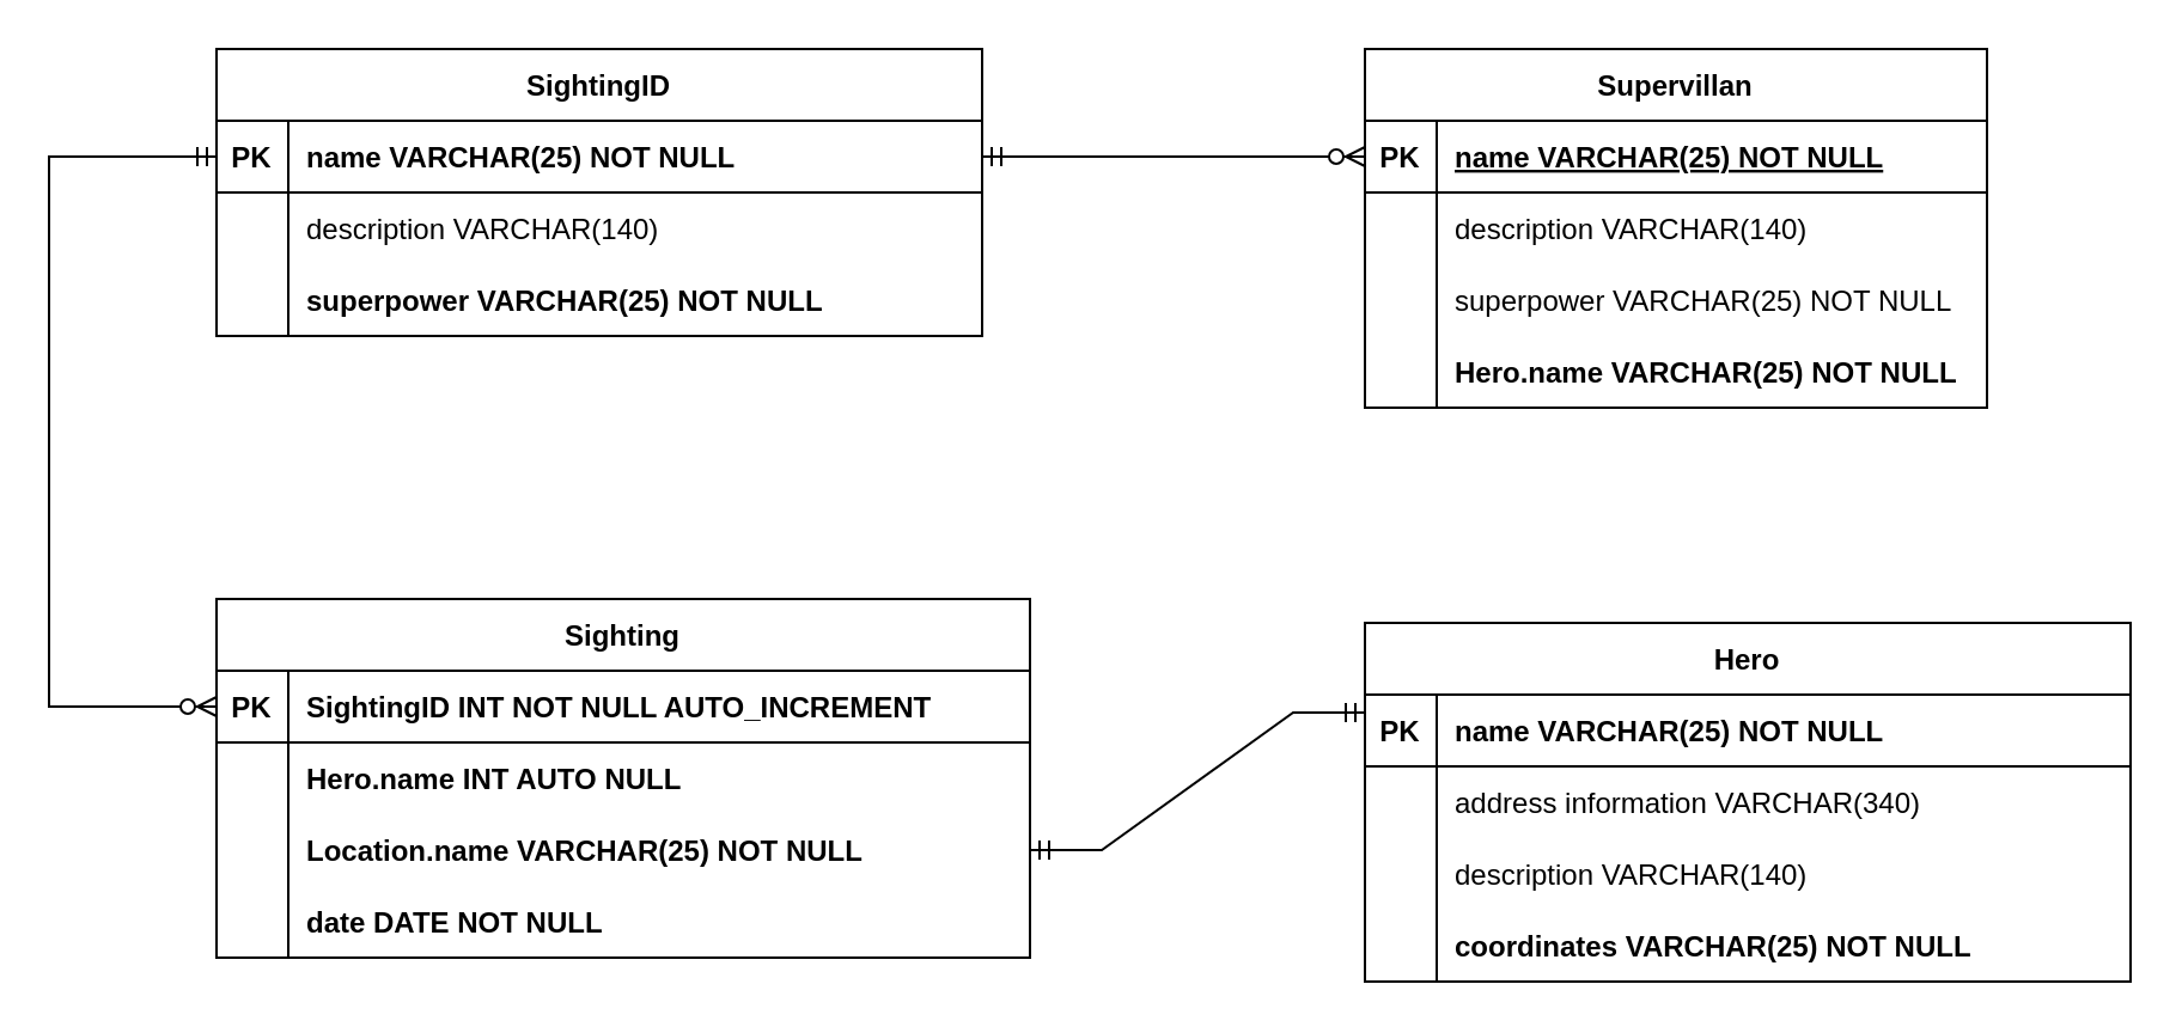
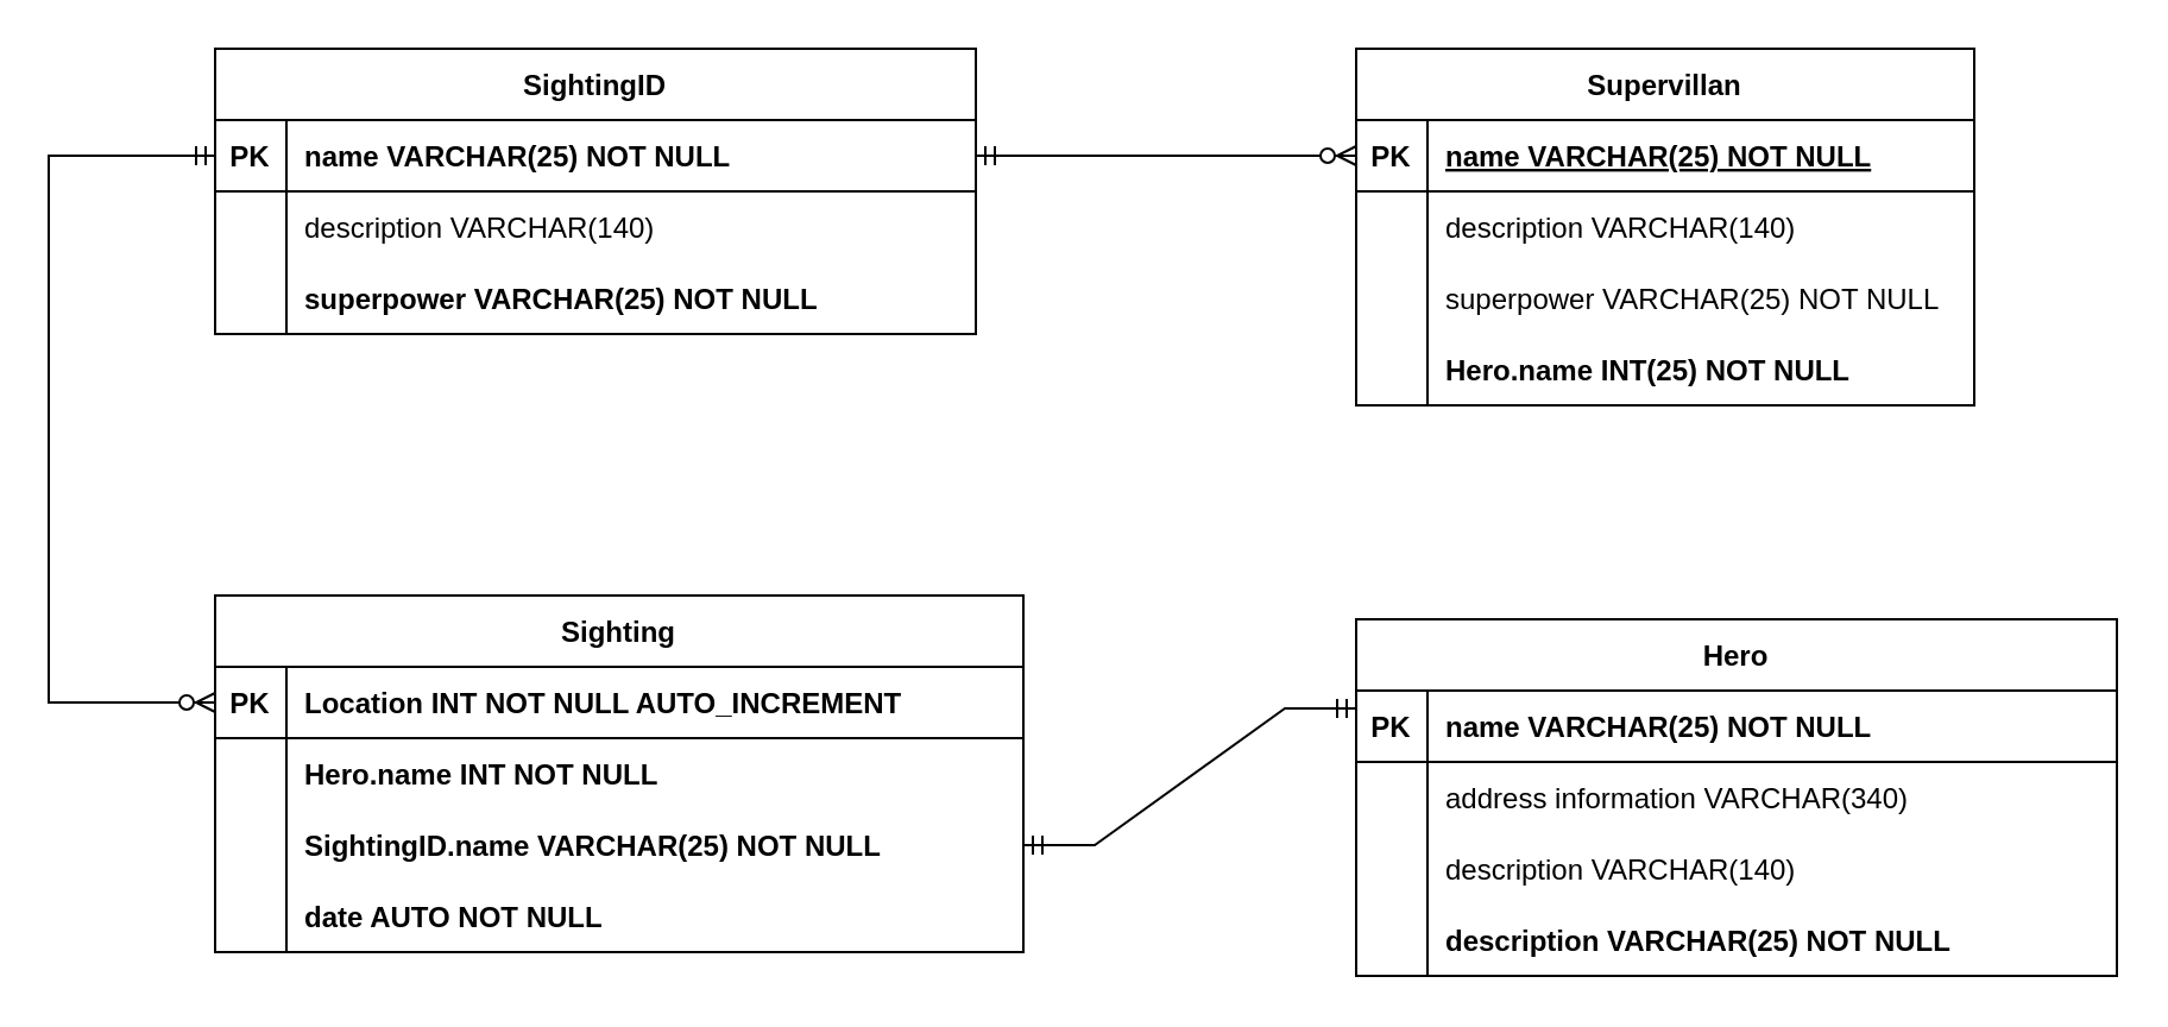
  <mxCell id="0" />
  <mxCell id="1" parent="0" />
  <mxCell id="2" value="SightingID" style="shape=table;startSize=30;container=1;collapsible=1;childLayout=tableLayout;fixedRows=1;rowLines=0;fontStyle=1;align=center;resizeLast=1;" vertex="1" parent="1"><mxGeometry x="90" y="20" width="320" height="120" as="geometry"><mxRectangle x="110" y="330" width="80" height="30" as="alternateBounds" /></mxGeometry></mxCell>
  <mxCell id="3" value="" style="shape=tableRow;horizontal=0;startSize=0;swimlaneHead=0;swimlaneBody=0;fillColor=none;collapsible=0;dropTarget=0;points=[[0,0.5],[1,0.5]];portConstraint=eastwest;top=0;left=0;right=0;bottom=1;" vertex="1" parent="2"><mxGeometry y="30" width="320" height="30" as="geometry" /></mxCell>
  <mxCell id="4" value="PK" style="shape=partialRectangle;connectable=0;fillColor=none;top=0;left=0;bottom=0;right=0;fontStyle=1;overflow=hidden;" vertex="1" parent="3"><mxGeometry width="30" height="30" as="geometry"><mxRectangle width="30" height="30" as="alternateBounds" /></mxGeometry></mxCell>
  <mxCell id="5" value="name VARCHAR(25) NOT NULL" style="shape=partialRectangle;connectable=0;fillColor=none;top=0;left=0;bottom=0;right=0;align=left;spacingLeft=6;fontStyle=1;overflow=hidden;" vertex="1" parent="3"><mxGeometry x="30" width="290" height="30" as="geometry"><mxRectangle width="290" height="30" as="alternateBounds" /></mxGeometry></mxCell>
  <mxCell id="6" value="" style="shape=tableRow;horizontal=0;startSize=0;swimlaneHead=0;swimlaneBody=0;fillColor=none;collapsible=0;dropTarget=0;points=[[0,0.5],[1,0.5]];portConstraint=eastwest;top=0;left=0;right=0;bottom=0;" vertex="1" parent="2"><mxGeometry y="60" width="320" height="30" as="geometry" /></mxCell>
  <mxCell id="7" value="" style="shape=partialRectangle;connectable=0;fillColor=none;top=0;left=0;bottom=0;right=0;editable=1;overflow=hidden;" vertex="1" parent="6"><mxGeometry width="30" height="30" as="geometry"><mxRectangle width="30" height="30" as="alternateBounds" /></mxGeometry></mxCell>
  <mxCell id="8" value="description VARCHAR(140) " style="shape=partialRectangle;connectable=0;fillColor=none;top=0;left=0;bottom=0;right=0;align=left;spacingLeft=6;overflow=hidden;fontStyle=0" vertex="1" parent="6"><mxGeometry x="30" width="290" height="30" as="geometry"><mxRectangle width="290" height="30" as="alternateBounds" /></mxGeometry></mxCell>
  <mxCell id="9" value="" style="shape=tableRow;horizontal=0;startSize=0;swimlaneHead=0;swimlaneBody=0;fillColor=none;collapsible=0;dropTarget=0;points=[[0,0.5],[1,0.5]];portConstraint=eastwest;top=0;left=0;right=0;bottom=0;" vertex="1" parent="2"><mxGeometry y="90" width="320" height="30" as="geometry" /></mxCell>
  <mxCell id="10" value="" style="shape=partialRectangle;connectable=0;fillColor=none;top=0;left=0;bottom=0;right=0;editable=1;overflow=hidden;" vertex="1" parent="9"><mxGeometry width="30" height="30" as="geometry"><mxRectangle width="30" height="30" as="alternateBounds" /></mxGeometry></mxCell>
  <mxCell id="11" value="superpower VARCHAR(25) NOT NULL" style="shape=partialRectangle;connectable=0;fillColor=none;top=0;left=0;bottom=0;right=0;align=left;spacingLeft=6;overflow=hidden;fontStyle=1" vertex="1" parent="9"><mxGeometry x="30" width="290" height="30" as="geometry"><mxRectangle width="290" height="30" as="alternateBounds" /></mxGeometry></mxCell>
  <mxCell id="12" value="Hero" style="shape=table;startSize=30;container=1;collapsible=1;childLayout=tableLayout;fixedRows=1;rowLines=0;fontStyle=1;align=center;resizeLast=1;" vertex="1" parent="1"><mxGeometry x="570" y="260" width="320" height="150" as="geometry" /></mxCell>
  <mxCell id="13" value="" style="shape=tableRow;horizontal=0;startSize=0;swimlaneHead=0;swimlaneBody=0;fillColor=none;collapsible=0;dropTarget=0;points=[[0,0.5],[1,0.5]];portConstraint=eastwest;top=0;left=0;right=0;bottom=1;" vertex="1" parent="12"><mxGeometry y="30" width="320" height="30" as="geometry" /></mxCell>
  <mxCell id="14" value="PK" style="shape=partialRectangle;connectable=0;fillColor=none;top=0;left=0;bottom=0;right=0;fontStyle=1;overflow=hidden;" vertex="1" parent="13"><mxGeometry width="30" height="30" as="geometry"><mxRectangle width="30" height="30" as="alternateBounds" /></mxGeometry></mxCell>
  <mxCell id="15" value="name VARCHAR(25) NOT NULL" style="shape=partialRectangle;connectable=0;fillColor=none;top=0;left=0;bottom=0;right=0;align=left;spacingLeft=6;fontStyle=1;overflow=hidden;" vertex="1" parent="13"><mxGeometry x="30" width="290" height="30" as="geometry"><mxRectangle width="290" height="30" as="alternateBounds" /></mxGeometry></mxCell>
  <mxCell id="16" value="" style="shape=tableRow;horizontal=0;startSize=0;swimlaneHead=0;swimlaneBody=0;fillColor=none;collapsible=0;dropTarget=0;points=[[0,0.5],[1,0.5]];portConstraint=eastwest;top=0;left=0;right=0;bottom=0;" vertex="1" parent="12"><mxGeometry y="60" width="320" height="30" as="geometry" /></mxCell>
  <mxCell id="17" value="" style="shape=partialRectangle;connectable=0;fillColor=none;top=0;left=0;bottom=0;right=0;editable=1;overflow=hidden;" vertex="1" parent="16"><mxGeometry width="30" height="30" as="geometry"><mxRectangle width="30" height="30" as="alternateBounds" /></mxGeometry></mxCell>
  <mxCell id="18" value="address information VARCHAR(340)" style="shape=partialRectangle;connectable=0;fillColor=none;top=0;left=0;bottom=0;right=0;align=left;spacingLeft=6;overflow=hidden;" vertex="1" parent="16"><mxGeometry x="30" width="290" height="30" as="geometry"><mxRectangle width="290" height="30" as="alternateBounds" /></mxGeometry></mxCell>
  <mxCell id="19" value="" style="shape=tableRow;horizontal=0;startSize=0;swimlaneHead=0;swimlaneBody=0;fillColor=none;collapsible=0;dropTarget=0;points=[[0,0.5],[1,0.5]];portConstraint=eastwest;top=0;left=0;right=0;bottom=0;" vertex="1" parent="12"><mxGeometry y="90" width="320" height="30" as="geometry" /></mxCell>
  <mxCell id="20" value="" style="shape=partialRectangle;connectable=0;fillColor=none;top=0;left=0;bottom=0;right=0;editable=1;overflow=hidden;" vertex="1" parent="19"><mxGeometry width="30" height="30" as="geometry"><mxRectangle width="30" height="30" as="alternateBounds" /></mxGeometry></mxCell>
  <mxCell id="21" value="description VARCHAR(140) " style="shape=partialRectangle;connectable=0;fillColor=none;top=0;left=0;bottom=0;right=0;align=left;spacingLeft=6;overflow=hidden;" vertex="1" parent="19"><mxGeometry x="30" width="290" height="30" as="geometry"><mxRectangle width="290" height="30" as="alternateBounds" /></mxGeometry></mxCell>
  <mxCell id="22" value="" style="shape=tableRow;horizontal=0;startSize=0;swimlaneHead=0;swimlaneBody=0;fillColor=none;collapsible=0;dropTarget=0;points=[[0,0.5],[1,0.5]];portConstraint=eastwest;top=0;left=0;right=0;bottom=0;" vertex="1" parent="12"><mxGeometry y="120" width="320" height="30" as="geometry" /></mxCell>
  <mxCell id="23" value="" style="shape=partialRectangle;connectable=0;fillColor=none;top=0;left=0;bottom=0;right=0;editable=1;overflow=hidden;" vertex="1" parent="22"><mxGeometry width="30" height="30" as="geometry"><mxRectangle width="30" height="30" as="alternateBounds" /></mxGeometry></mxCell>
- <mxCell id="24" value="coordinates VARCHAR(25) NOT NULL" style="shape=partialRectangle;connectable=0;fillColor=none;top=0;left=0;bottom=0;right=0;align=left;spacingLeft=6;overflow=hidden;fontStyle=1" vertex="1" parent="22"><mxGeometry x="30" width="290" height="30" as="geometry"><mxRectangle width="290" height="30" as="alternateBounds" /></mxGeometry></mxCell>
+ <mxCell id="24" value="description VARCHAR(25) NOT NULL" style="shape=partialRectangle;connectable=0;fillColor=none;top=0;left=0;bottom=0;right=0;align=left;spacingLeft=6;overflow=hidden;fontStyle=1" vertex="1" parent="22"><mxGeometry x="30" width="290" height="30" as="geometry"><mxRectangle width="290" height="30" as="alternateBounds" /></mxGeometry></mxCell>
  <mxCell id="25" value="Sighting" style="shape=table;startSize=30;container=1;collapsible=1;childLayout=tableLayout;fixedRows=1;rowLines=0;fontStyle=1;align=center;resizeLast=1;" vertex="1" parent="1"><mxGeometry x="90" y="250" width="340" height="150" as="geometry"><mxRectangle x="810" y="320" width="90" height="30" as="alternateBounds" /></mxGeometry></mxCell>
  <mxCell id="26" value="" style="shape=tableRow;horizontal=0;startSize=0;swimlaneHead=0;swimlaneBody=0;fillColor=none;collapsible=0;dropTarget=0;points=[[0,0.5],[1,0.5]];portConstraint=eastwest;top=0;left=0;right=0;bottom=1;" vertex="1" parent="25"><mxGeometry y="30" width="340" height="30" as="geometry" /></mxCell>
  <mxCell id="27" value="PK" style="shape=partialRectangle;connectable=0;fillColor=none;top=0;left=0;bottom=0;right=0;fontStyle=1;overflow=hidden;" vertex="1" parent="26"><mxGeometry width="30" height="30" as="geometry"><mxRectangle width="30" height="30" as="alternateBounds" /></mxGeometry></mxCell>
- <mxCell id="28" value="SightingID INT NOT NULL AUTO_INCREMENT" style="shape=partialRectangle;connectable=0;fillColor=none;top=0;left=0;bottom=0;right=0;align=left;spacingLeft=6;fontStyle=1;overflow=hidden;" vertex="1" parent="26"><mxGeometry x="30" width="310" height="30" as="geometry"><mxRectangle width="310" height="30" as="alternateBounds" /></mxGeometry></mxCell>
+ <mxCell id="28" value="Location INT NOT NULL AUTO_INCREMENT" style="shape=partialRectangle;connectable=0;fillColor=none;top=0;left=0;bottom=0;right=0;align=left;spacingLeft=6;fontStyle=1;overflow=hidden;" vertex="1" parent="26"><mxGeometry x="30" width="310" height="30" as="geometry"><mxRectangle width="310" height="30" as="alternateBounds" /></mxGeometry></mxCell>
  <mxCell id="29" value="" style="shape=tableRow;horizontal=0;startSize=0;swimlaneHead=0;swimlaneBody=0;fillColor=none;collapsible=0;dropTarget=0;points=[[0,0.5],[1,0.5]];portConstraint=eastwest;top=0;left=0;right=0;bottom=0;" vertex="1" parent="25"><mxGeometry y="60" width="340" height="30" as="geometry" /></mxCell>
  <mxCell id="30" value="" style="shape=partialRectangle;connectable=0;fillColor=none;top=0;left=0;bottom=0;right=0;editable=1;overflow=hidden;" vertex="1" parent="29"><mxGeometry width="30" height="30" as="geometry"><mxRectangle width="30" height="30" as="alternateBounds" /></mxGeometry></mxCell>
- <mxCell id="31" value="Hero.name INT AUTO NULL " style="shape=partialRectangle;connectable=0;fillColor=none;top=0;left=0;bottom=0;right=0;align=left;spacingLeft=6;overflow=hidden;fontStyle=1" vertex="1" parent="29"><mxGeometry x="30" width="310" height="30" as="geometry"><mxRectangle width="310" height="30" as="alternateBounds" /></mxGeometry></mxCell>
+ <mxCell id="31" value="Hero.name INT NOT NULL " style="shape=partialRectangle;connectable=0;fillColor=none;top=0;left=0;bottom=0;right=0;align=left;spacingLeft=6;overflow=hidden;fontStyle=1" vertex="1" parent="29"><mxGeometry x="30" width="310" height="30" as="geometry"><mxRectangle width="310" height="30" as="alternateBounds" /></mxGeometry></mxCell>
  <mxCell id="32" value="" style="shape=tableRow;horizontal=0;startSize=0;swimlaneHead=0;swimlaneBody=0;fillColor=none;collapsible=0;dropTarget=0;points=[[0,0.5],[1,0.5]];portConstraint=eastwest;top=0;left=0;right=0;bottom=0;" vertex="1" parent="25"><mxGeometry y="90" width="340" height="30" as="geometry" /></mxCell>
  <mxCell id="33" value="" style="shape=partialRectangle;connectable=0;fillColor=none;top=0;left=0;bottom=0;right=0;editable=1;overflow=hidden;" vertex="1" parent="32"><mxGeometry width="30" height="30" as="geometry"><mxRectangle width="30" height="30" as="alternateBounds" /></mxGeometry></mxCell>
- <mxCell id="34" value="Location.name VARCHAR(25) NOT NULL" style="shape=partialRectangle;connectable=0;fillColor=none;top=0;left=0;bottom=0;right=0;align=left;spacingLeft=6;overflow=hidden;fontStyle=1" vertex="1" parent="32"><mxGeometry x="30" width="310" height="30" as="geometry"><mxRectangle width="310" height="30" as="alternateBounds" /></mxGeometry></mxCell>
+ <mxCell id="34" value="SightingID.name VARCHAR(25) NOT NULL" style="shape=partialRectangle;connectable=0;fillColor=none;top=0;left=0;bottom=0;right=0;align=left;spacingLeft=6;overflow=hidden;fontStyle=1" vertex="1" parent="32"><mxGeometry x="30" width="310" height="30" as="geometry"><mxRectangle width="310" height="30" as="alternateBounds" /></mxGeometry></mxCell>
  <mxCell id="35" value="" style="shape=tableRow;horizontal=0;startSize=0;swimlaneHead=0;swimlaneBody=0;fillColor=none;collapsible=0;dropTarget=0;points=[[0,0.5],[1,0.5]];portConstraint=eastwest;top=0;left=0;right=0;bottom=0;" vertex="1" parent="25"><mxGeometry y="120" width="340" height="30" as="geometry" /></mxCell>
  <mxCell id="36" value="" style="shape=partialRectangle;connectable=0;fillColor=none;top=0;left=0;bottom=0;right=0;editable=1;overflow=hidden;" vertex="1" parent="35"><mxGeometry width="30" height="30" as="geometry"><mxRectangle width="30" height="30" as="alternateBounds" /></mxGeometry></mxCell>
- <mxCell id="37" value="date DATE NOT NULL" style="shape=partialRectangle;connectable=0;fillColor=none;top=0;left=0;bottom=0;right=0;align=left;spacingLeft=6;overflow=hidden;fontStyle=1" vertex="1" parent="35"><mxGeometry x="30" width="310" height="30" as="geometry"><mxRectangle width="310" height="30" as="alternateBounds" /></mxGeometry></mxCell>
+ <mxCell id="37" value="date AUTO NOT NULL" style="shape=partialRectangle;connectable=0;fillColor=none;top=0;left=0;bottom=0;right=0;align=left;spacingLeft=6;overflow=hidden;fontStyle=1" vertex="1" parent="35"><mxGeometry x="30" width="310" height="30" as="geometry"><mxRectangle width="310" height="30" as="alternateBounds" /></mxGeometry></mxCell>
  <mxCell id="38" value="Supervillan" style="shape=table;startSize=30;container=1;collapsible=1;childLayout=tableLayout;fixedRows=1;rowLines=0;fontStyle=1;align=center;resizeLast=1;" vertex="1" parent="1"><mxGeometry x="570" y="20" width="260" height="150" as="geometry"><mxRectangle x="20" y="540" width="110" height="30" as="alternateBounds" /></mxGeometry></mxCell>
  <mxCell id="39" value="" style="shape=tableRow;horizontal=0;startSize=0;swimlaneHead=0;swimlaneBody=0;fillColor=none;collapsible=0;dropTarget=0;points=[[0,0.5],[1,0.5]];portConstraint=eastwest;top=0;left=0;right=0;bottom=1;" vertex="1" parent="38"><mxGeometry y="30" width="260" height="30" as="geometry" /></mxCell>
  <mxCell id="40" value="PK" style="shape=partialRectangle;connectable=0;fillColor=none;top=0;left=0;bottom=0;right=0;fontStyle=1;overflow=hidden;" vertex="1" parent="39"><mxGeometry width="30" height="30" as="geometry"><mxRectangle width="30" height="30" as="alternateBounds" /></mxGeometry></mxCell>
  <mxCell id="41" value="name VARCHAR(25) NOT NULL" style="shape=partialRectangle;connectable=0;fillColor=none;top=0;left=0;bottom=0;right=0;align=left;spacingLeft=6;fontStyle=5;overflow=hidden;" vertex="1" parent="39"><mxGeometry x="30" width="230" height="30" as="geometry"><mxRectangle width="230" height="30" as="alternateBounds" /></mxGeometry></mxCell>
  <mxCell id="42" value="" style="shape=tableRow;horizontal=0;startSize=0;swimlaneHead=0;swimlaneBody=0;fillColor=none;collapsible=0;dropTarget=0;points=[[0,0.5],[1,0.5]];portConstraint=eastwest;top=0;left=0;right=0;bottom=0;" vertex="1" parent="38"><mxGeometry y="60" width="260" height="30" as="geometry" /></mxCell>
  <mxCell id="43" value="" style="shape=partialRectangle;connectable=0;fillColor=none;top=0;left=0;bottom=0;right=0;editable=1;overflow=hidden;" vertex="1" parent="42"><mxGeometry width="30" height="30" as="geometry"><mxRectangle width="30" height="30" as="alternateBounds" /></mxGeometry></mxCell>
  <mxCell id="44" value="description VARCHAR(140) " style="shape=partialRectangle;connectable=0;fillColor=none;top=0;left=0;bottom=0;right=0;align=left;spacingLeft=6;overflow=hidden;" vertex="1" parent="42"><mxGeometry x="30" width="230" height="30" as="geometry"><mxRectangle width="230" height="30" as="alternateBounds" /></mxGeometry></mxCell>
  <mxCell id="45" value="" style="shape=tableRow;horizontal=0;startSize=0;swimlaneHead=0;swimlaneBody=0;fillColor=none;collapsible=0;dropTarget=0;points=[[0,0.5],[1,0.5]];portConstraint=eastwest;top=0;left=0;right=0;bottom=0;" vertex="1" parent="38"><mxGeometry y="90" width="260" height="30" as="geometry" /></mxCell>
  <mxCell id="46" value="" style="shape=partialRectangle;connectable=0;fillColor=none;top=0;left=0;bottom=0;right=0;editable=1;overflow=hidden;" vertex="1" parent="45"><mxGeometry width="30" height="30" as="geometry"><mxRectangle width="30" height="30" as="alternateBounds" /></mxGeometry></mxCell>
  <mxCell id="47" value="superpower VARCHAR(25) NOT NULL" style="shape=partialRectangle;connectable=0;fillColor=none;top=0;left=0;bottom=0;right=0;align=left;spacingLeft=6;overflow=hidden;" vertex="1" parent="45"><mxGeometry x="30" width="230" height="30" as="geometry"><mxRectangle width="230" height="30" as="alternateBounds" /></mxGeometry></mxCell>
  <mxCell id="48" value="" style="shape=tableRow;horizontal=0;startSize=0;swimlaneHead=0;swimlaneBody=0;fillColor=none;collapsible=0;dropTarget=0;points=[[0,0.5],[1,0.5]];portConstraint=eastwest;top=0;left=0;right=0;bottom=0;" vertex="1" parent="38"><mxGeometry y="120" width="260" height="30" as="geometry" /></mxCell>
  <mxCell id="49" value="" style="shape=partialRectangle;connectable=0;fillColor=none;top=0;left=0;bottom=0;right=0;editable=1;overflow=hidden;" vertex="1" parent="48"><mxGeometry width="30" height="30" as="geometry"><mxRectangle width="30" height="30" as="alternateBounds" /></mxGeometry></mxCell>
- <mxCell id="50" value="Hero.name VARCHAR(25) NOT NULL" style="shape=partialRectangle;connectable=0;fillColor=none;top=0;left=0;bottom=0;right=0;align=left;spacingLeft=6;overflow=hidden;fontStyle=1" vertex="1" parent="48"><mxGeometry x="30" width="230" height="30" as="geometry"><mxRectangle width="230" height="30" as="alternateBounds" /></mxGeometry></mxCell>
+ <mxCell id="50" value="Hero.name INT(25) NOT NULL" style="shape=partialRectangle;connectable=0;fillColor=none;top=0;left=0;bottom=0;right=0;align=left;spacingLeft=6;overflow=hidden;fontStyle=1" vertex="1" parent="48"><mxGeometry x="30" width="230" height="30" as="geometry"><mxRectangle width="230" height="30" as="alternateBounds" /></mxGeometry></mxCell>
  <mxCell id="51" value="" style="edgeStyle=elbowEdgeStyle;fontSize=12;html=1;endArrow=ERzeroToMany;startArrow=ERmandOne;rounded=0;exitX=0;exitY=0.5;exitDx=0;exitDy=0;entryX=0;entryY=0.5;entryDx=0;entryDy=0;" edge="1" parent="1" source="3" target="26"><mxGeometry width="100" height="100" relative="1" as="geometry"><mxPoint x="270" y="110" as="sourcePoint" /><mxPoint x="150" y="330" as="targetPoint" /><Array as="points"><mxPoint x="20" y="130" /><mxPoint x="100" y="60" /></Array></mxGeometry></mxCell>
  <mxCell id="52" value="" style="edgeStyle=entityRelationEdgeStyle;fontSize=12;html=1;endArrow=ERmandOne;startArrow=ERmandOne;rounded=0;entryX=0;entryY=0.25;entryDx=0;entryDy=0;exitX=1;exitY=0.5;exitDx=0;exitDy=0;" edge="1" parent="1" source="32" target="12"><mxGeometry width="100" height="100" relative="1" as="geometry"><mxPoint x="560" y="110" as="sourcePoint" /><mxPoint x="660" y="10" as="targetPoint" /></mxGeometry></mxCell>
  <mxCell id="53" value="" style="edgeStyle=entityRelationEdgeStyle;fontSize=12;html=1;endArrow=ERzeroToMany;startArrow=ERmandOne;rounded=0;entryX=0;entryY=0.5;entryDx=0;entryDy=0;exitX=1;exitY=0.5;exitDx=0;exitDy=0;" edge="1" parent="1" source="3" target="39"><mxGeometry width="100" height="100" relative="1" as="geometry"><mxPoint x="330" y="517.407" as="sourcePoint" /><mxPoint x="10" y="-150" as="targetPoint" /></mxGeometry></mxCell>
